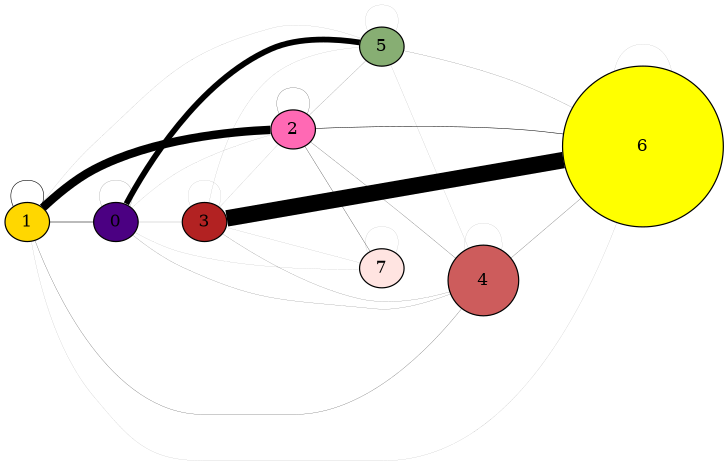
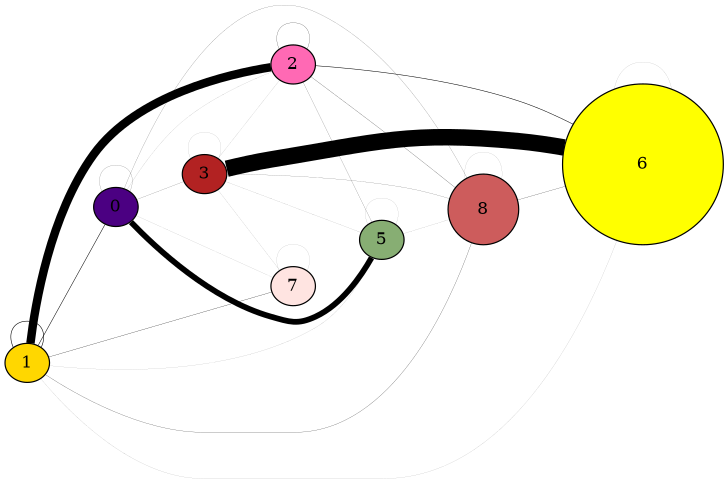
  graph {
    rankdir=LR
    node [style=filled]
    edge [penwidth=0.0524825195545]
    0 [fillcolor="#4B0082" height=0.00540562258233 width=0.00540562258233]
    2 [fillcolor="#FF69B4" height=0.00270281129117 width=0.00270281129117]
    3 [fillcolor="#B22222" height=0.0108112451647 width=0.0108112451647]
-   4 [fillcolor="#CD5C5C" height=0.800032142185 width=0.800032142185]
+   4 [fillcolor="#CD5C5C" height=0.800032142185 width=0.800032142185 label=8]
    5 [fillcolor="#87AE73" height=0.0405421693675 width=0.0405421693675]
    7 [fillcolor="#FFE4E1" height=0.0081084338735 width=0.0081084338735]
    6 [fillcolor="#FFFF00" height=1.83250605541 width=1.83250605541]
    1 [fillcolor="#FFD700" height=0.00270281129117 width=0.00270281129117]
    0 -- 0 [penwidth=0.104965039109]
    0 -- 2
    0 -- 3 [penwidth=0.104965039109]
    0 -- 4 [penwidth=0.104965039109]
    0 -- 5 [penwidth=4.72342675991]
    0 -- 7
    2 -- 2 [penwidth=0.157447558664]
    2 -- 4 [penwidth=0.157447558664]
    2 -- 5 [penwidth=0.104965039109]
-   2 -- 7 [penwidth=0.209930078218]
+   1 -- 7 [penwidth=0.209930078218]
    2 -- 6 [penwidth=0.419860156436]
    3 -- 2
    3 -- 3
    3 -- 4 [penwidth=0.104965039109]
    3 -- 5
    3 -- 7
    3 -- 6 [penwidth=13.5404900451]
    4 -- 4
    4 -- 6 [penwidth=0.157447558664]
    5 -- 4
    5 -- 5
-   5 -- 6 [penwidth=0.104965039109]
    7 -- 7
    6 -- 6
    1 -- 0 [penwidth=0.419860156436]
    1 -- 2 [penwidth=6.92769258119]
    1 -- 4 [penwidth=0.157447558664]
    1 -- 5
    1 -- 6
    1 -- 1 [penwidth=0.472342675991]
  }
